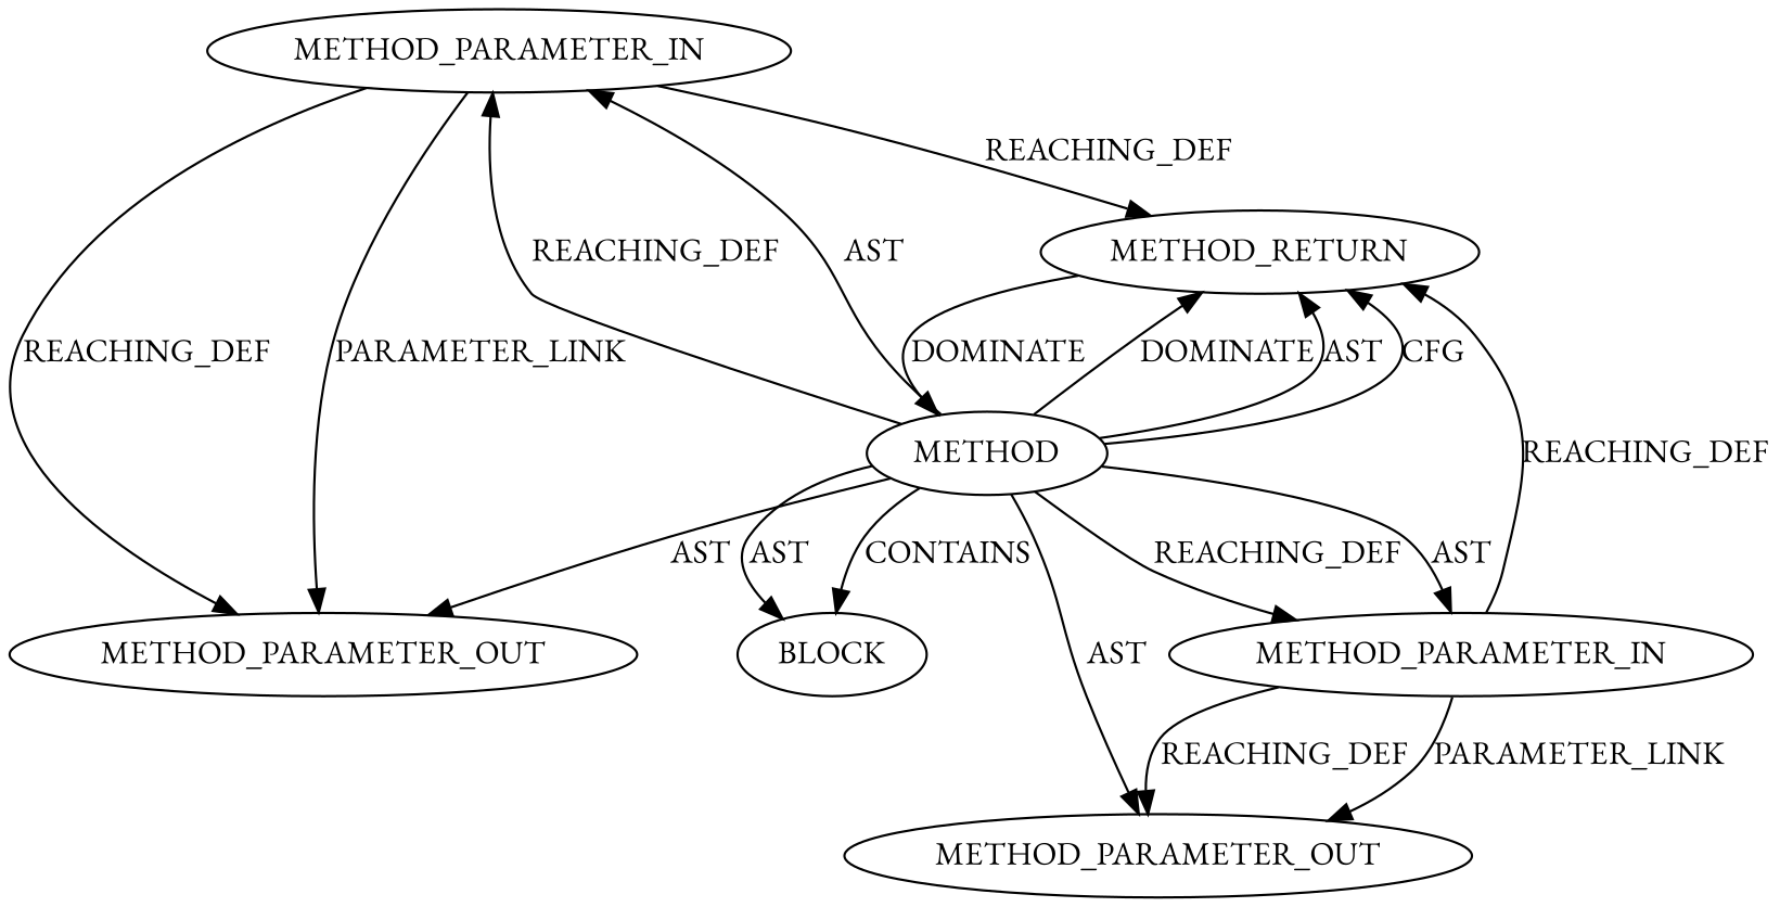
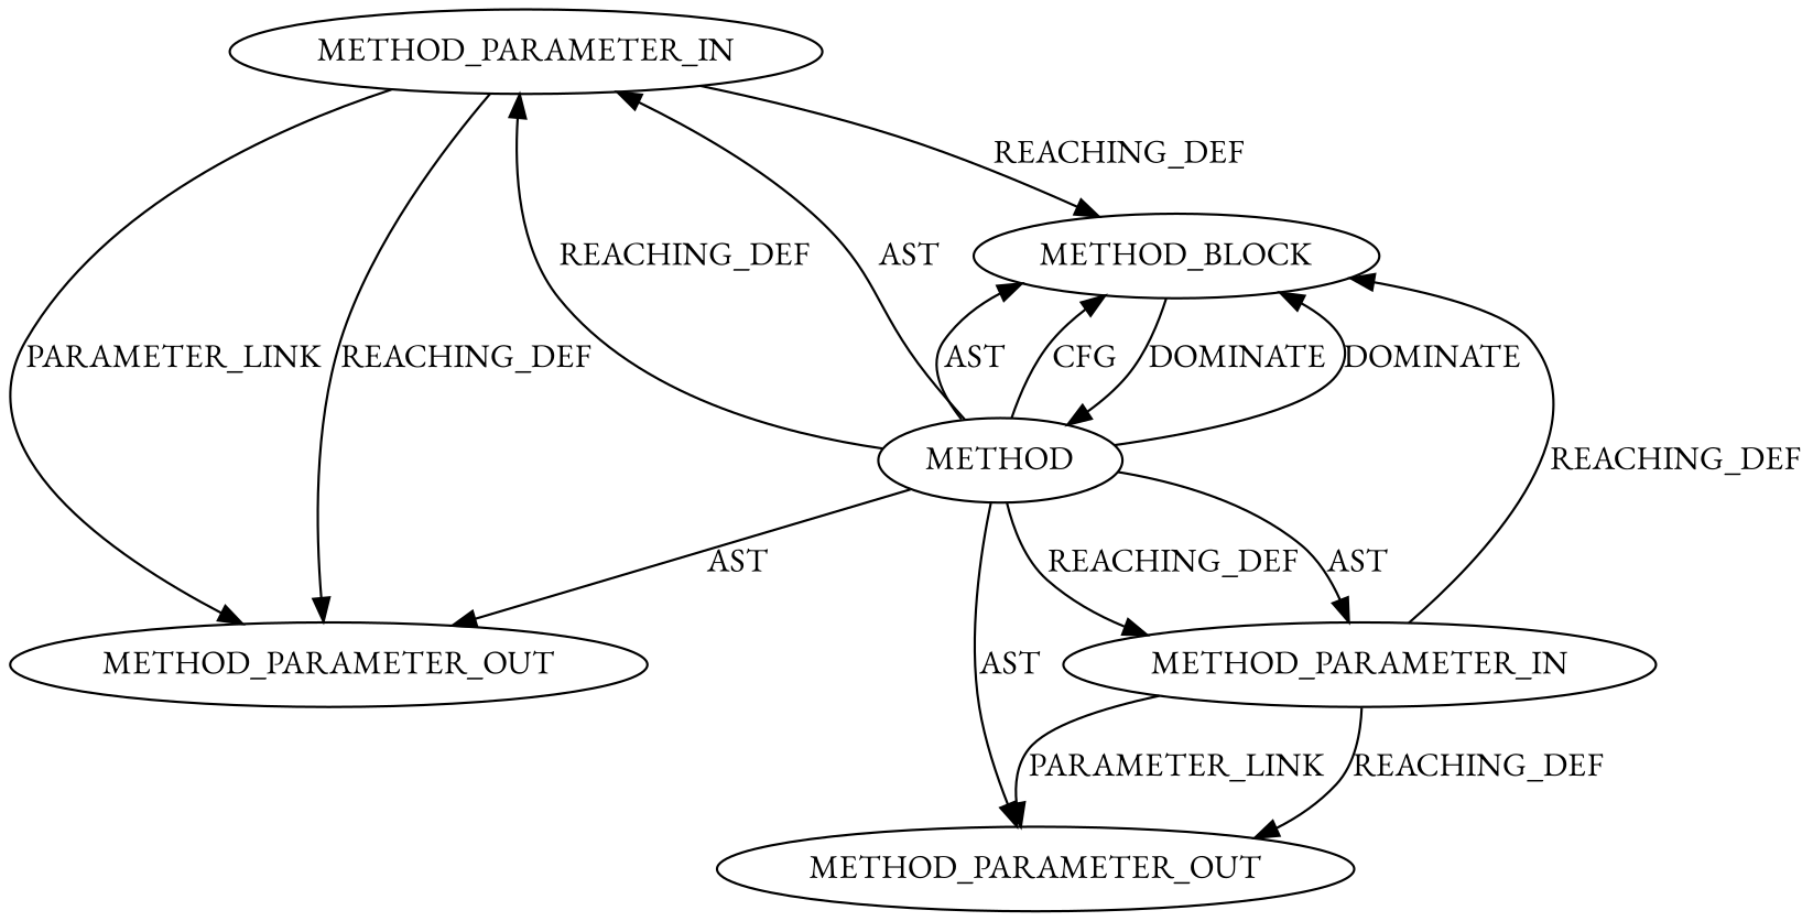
  digraph {
    fontname="EB Garamond"
    node [CODE=p1 EVALUATION_STRATEGY=BY_VALUE IS_VARIADIC=false ORDER=1 TYPE_FULL_NAME=ANY fontname="EB Garamond"]
    edge [fontname="EB Garamond"]
    n1 [INDEX=1 NAME=p1 label=METHOD_PARAMETER_OUT]
    n2 [INDEX=1 NAME=p1 label=METHOD_PARAMETER_IN]
-   n3 [CODE=RET ORDER=2 label=METHOD_RETURN IS_VARIADIC=""]
+   n3 [CODE=RET ORDER=2 label=METHOD_BLOCK IS_VARIADIC=""]
    n4 [AST_PARENT_FULL_NAME="<global>" AST_PARENT_TYPE=NAMESPACE_BLOCK CODE="<empty>" FILENAME="<empty>" FULL_NAME=BUF_MEM_grow_clean IS_EXTERNAL=true NAME=BUF_MEM_grow_clean ORDER=0 label=METHOD EVALUATION_STRATEGY="" IS_VARIADIC="" TYPE_FULL_NAME=""]
-   n5 [ARGUMENT_INDEX=1 CODE="<empty>" label=BLOCK EVALUATION_STRATEGY="" IS_VARIADIC=""]
    n6 [CODE=p2 INDEX=2 NAME=p2 ORDER=2 label=METHOD_PARAMETER_IN]
    n7 [CODE=p2 INDEX=2 NAME=p2 ORDER=2 label=METHOD_PARAMETER_OUT]
    n2 -> n1 [VARIABLE=p1 label=REACHING_DEF]
    n2 -> n1 [label=PARAMETER_LINK]
    n2 -> n3 [VARIABLE=p1 label=REACHING_DEF]
    n3 -> n4 [label=DOMINATE]
    n4 -> n1 [label=AST]
    n4 -> n2 [label=REACHING_DEF]
    n4 -> n2 [label=AST]
    n4 -> n3 [label=DOMINATE]
    n4 -> n3 [label=AST]
    n4 -> n3 [label=CFG]
-   n4 -> n5 [label=AST]
-   n4 -> n5 [label=CONTAINS]
    n4 -> n6 [label=REACHING_DEF]
    n4 -> n6 [label=AST]
    n4 -> n7 [label=AST]
    n6 -> n3 [VARIABLE=p2 label=REACHING_DEF]
    n6 -> n7 [VARIABLE=p2 label=REACHING_DEF]
    n6 -> n7 [label=PARAMETER_LINK]
  }
